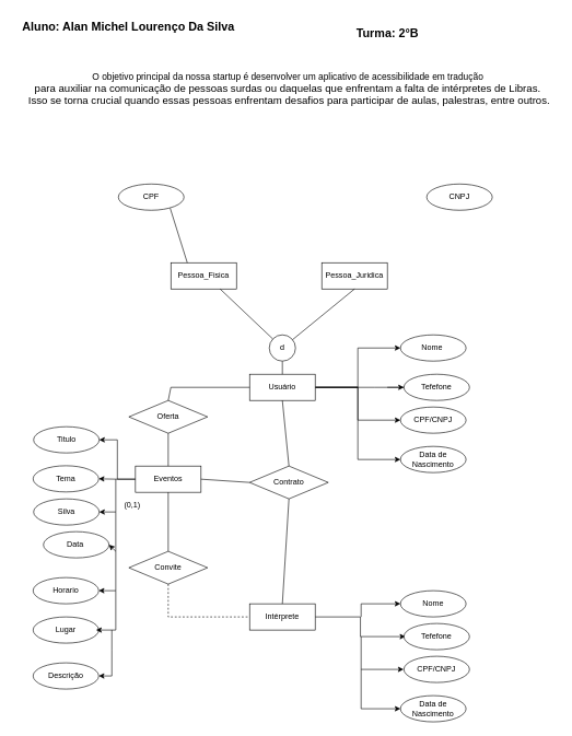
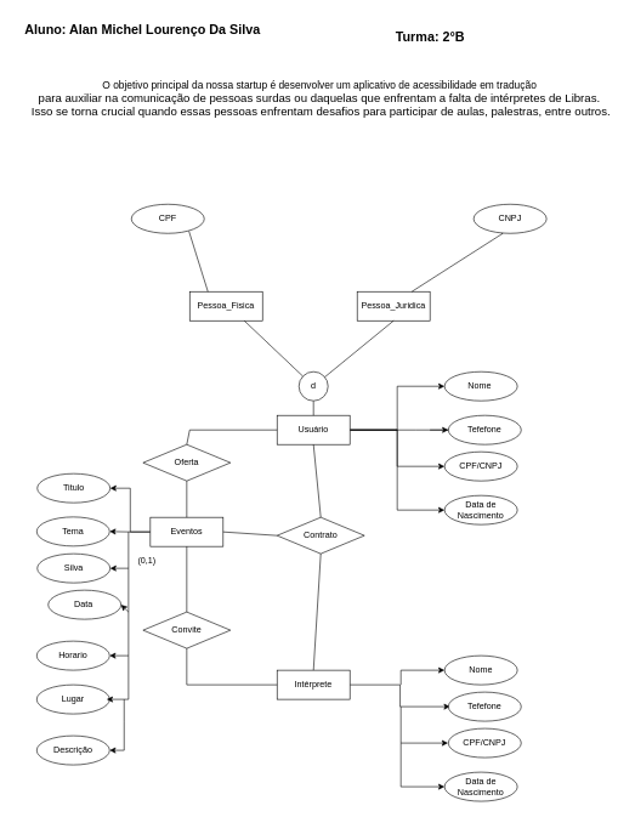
  <mxCell id="0" />
  <mxCell id="1" parent="0" />
  <mxCell id="2" style="edgeStyle=orthogonalEdgeStyle;rounded=0;orthogonalLoop=1;jettySize=auto;html=1;entryX=0;entryY=0.5;entryDx=0;entryDy=0;" parent="1" source="6" target="9" edge="1"><mxGeometry relative="1" as="geometry" /></mxCell>
  <mxCell id="3" style="edgeStyle=orthogonalEdgeStyle;rounded=0;orthogonalLoop=1;jettySize=auto;html=1;entryX=0;entryY=0.5;entryDx=0;entryDy=0;" parent="1" source="6" target="11" edge="1"><mxGeometry relative="1" as="geometry" /></mxCell>
  <mxCell id="4" style="edgeStyle=orthogonalEdgeStyle;rounded=0;orthogonalLoop=1;jettySize=auto;html=1;entryX=0;entryY=0.5;entryDx=0;entryDy=0;" parent="1" source="6" target="12" edge="1"><mxGeometry relative="1" as="geometry" /></mxCell>
  <mxCell id="5" style="edgeStyle=orthogonalEdgeStyle;rounded=0;orthogonalLoop=1;jettySize=auto;html=1;entryX=1;entryY=0.5;entryDx=0;entryDy=0;" parent="1" source="6" target="14" edge="1"><mxGeometry relative="1" as="geometry"><Array as="points"><mxPoint x="570" y="590" /><mxPoint x="570" y="590" /></Array></mxGeometry></mxCell>
  <mxCell id="6" value="Usuário" style="whiteSpace=wrap;html=1;align=center;" parent="1" vertex="1"><mxGeometry x="380" y="570" width="100" height="40" as="geometry" /></mxCell>
  <mxCell id="7" style="edgeStyle=orthogonalEdgeStyle;rounded=0;orthogonalLoop=1;jettySize=auto;html=1;entryX=0;entryY=0.5;entryDx=0;entryDy=0;" parent="1" source="8" edge="1"><mxGeometry relative="1" as="geometry"><Array as="points"><mxPoint x="549" y="940" /><mxPoint x="549" y="970" /></Array><mxPoint x="617.5" y="970" as="targetPoint" /></mxGeometry></mxCell>
  <mxCell id="8" value="Intérprete" style="whiteSpace=wrap;html=1;align=center;" parent="1" vertex="1"><mxGeometry x="380" y="920" width="100" height="40" as="geometry" /></mxCell>
  <mxCell id="9" value="Nome&amp;nbsp;" style="ellipse;whiteSpace=wrap;html=1;align=center;" parent="1" vertex="1"><mxGeometry x="610" y="510" width="100" height="40" as="geometry" /></mxCell>
  <mxCell id="10" value="CPF" style="ellipse;whiteSpace=wrap;html=1;align=center;" parent="1" vertex="1"><mxGeometry x="180" y="280" width="100" height="40" as="geometry" /></mxCell>
  <mxCell id="11" value="CPF/CNPJ" style="ellipse;whiteSpace=wrap;html=1;align=center;" parent="1" vertex="1"><mxGeometry x="610" y="620" width="100" height="40" as="geometry" /></mxCell>
  <mxCell id="12" value="Data de Nascimento" style="ellipse;whiteSpace=wrap;html=1;align=center;" parent="1" vertex="1"><mxGeometry x="610" y="680" width="100" height="40" as="geometry" /></mxCell>
  <mxCell id="13" style="edgeStyle=orthogonalEdgeStyle;rounded=0;orthogonalLoop=1;jettySize=auto;html=1;entryX=0;entryY=0.5;entryDx=0;entryDy=0;" parent="1" target="14" edge="1"><mxGeometry relative="1" as="geometry"><mxPoint x="610" y="600" as="targetPoint" /><mxPoint x="590" y="590" as="sourcePoint" /></mxGeometry></mxCell>
  <mxCell id="14" value="Tefefone" style="ellipse;whiteSpace=wrap;html=1;align=center;" parent="1" vertex="1"><mxGeometry x="615.25" y="570" width="100" height="40" as="geometry" /></mxCell>
  <mxCell id="15" value="Nome" style="ellipse;whiteSpace=wrap;html=1;align=center;" parent="1" vertex="1"><mxGeometry x="610" y="900" width="100" height="40" as="geometry" /></mxCell>
  <mxCell id="16" value="&lt;font style=&quot;font-size: 14px;&quot;&gt;O objetivo principal da nossa startup é desenvolver um aplicativo de acessibilidade em tradução&amp;nbsp;&lt;/font&gt;&lt;div&gt;&lt;font size=&quot;3&quot;&gt;para auxiliar na comunicação de pessoas surdas ou daquelas que enfrentam a falta de intérpretes de Libras.&amp;nbsp;&lt;/font&gt;&lt;/div&gt;&lt;div&gt;&lt;font size=&quot;3&quot;&gt;Isso se torna crucial quando essas pessoas enfrentam desafios para participar de aulas, palestras, entre outros.&lt;/font&gt;&lt;/div&gt;" style="text;html=1;align=center;verticalAlign=middle;resizable=0;points=[];autosize=1;strokeColor=none;fillColor=none;" parent="1" vertex="1"><mxGeometry x="30" y="100" width="820" height="70" as="geometry" /></mxCell>
  <mxCell id="17" value="&lt;b&gt;&lt;font style=&quot;font-size: 18px;&quot;&gt;Aluno: Alan Michel Lourenço Da Silva&lt;/font&gt;&lt;/b&gt;" style="text;html=1;align=center;verticalAlign=middle;resizable=0;points=[];autosize=1;strokeColor=none;fillColor=none;" parent="1" vertex="1"><mxGeometry x="20" y="20" width="350" height="40" as="geometry" /></mxCell>
  <mxCell id="18" value="&lt;b&gt;&lt;font style=&quot;font-size: 18px;&quot;&gt;Turma: 2°B&lt;/font&gt;&lt;/b&gt;" style="text;html=1;align=center;verticalAlign=middle;resizable=0;points=[];autosize=1;strokeColor=none;fillColor=none;" parent="1" vertex="1"><mxGeometry x="530" y="30" width="120" height="40" as="geometry" /></mxCell>
  <mxCell id="19" value="Pessoa_Fisica" style="whiteSpace=wrap;html=1;align=center;" parent="1" vertex="1"><mxGeometry x="260" y="400" width="100" height="40" as="geometry" /></mxCell>
  <mxCell id="20" value="Pessoa_Juridica" style="whiteSpace=wrap;html=1;align=center;" parent="1" vertex="1"><mxGeometry x="490" y="400" width="100" height="40" as="geometry" /></mxCell>
  <mxCell id="21" value="" style="endArrow=none;html=1;rounded=0;exitX=0.5;exitY=0;exitDx=0;exitDy=0;" parent="1" source="6" target="22" edge="1"><mxGeometry relative="1" as="geometry"><mxPoint x="340" y="550" as="sourcePoint" /><mxPoint x="430" y="520" as="targetPoint" /></mxGeometry></mxCell>
  <mxCell id="22" value="d" style="ellipse;whiteSpace=wrap;html=1;aspect=fixed;" parent="1" vertex="1"><mxGeometry x="410" y="510" width="40" height="40" as="geometry" /></mxCell>
  <mxCell id="23" value="" style="endArrow=none;html=1;rounded=0;exitX=0.75;exitY=1;exitDx=0;exitDy=0;" parent="1" source="19" target="22" edge="1"><mxGeometry relative="1" as="geometry"><mxPoint x="340" y="550" as="sourcePoint" /><mxPoint x="500" y="550" as="targetPoint" /></mxGeometry></mxCell>
  <mxCell id="24" value="" style="endArrow=none;html=1;rounded=0;entryX=0.5;entryY=1;entryDx=0;entryDy=0;" parent="1" source="22" target="20" edge="1"><mxGeometry relative="1" as="geometry"><mxPoint x="340" y="550" as="sourcePoint" /><mxPoint x="500" y="550" as="targetPoint" /></mxGeometry></mxCell>
  <mxCell id="25" value="" style="endArrow=none;html=1;rounded=0;exitX=0.79;exitY=0.925;exitDx=0;exitDy=0;exitPerimeter=0;entryX=0.25;entryY=0;entryDx=0;entryDy=0;" parent="1" source="10" target="19" edge="1"><mxGeometry relative="1" as="geometry"><mxPoint x="340" y="550" as="sourcePoint" /><mxPoint x="500" y="550" as="targetPoint" /></mxGeometry></mxCell>
  <mxCell id="26" value="" style="endArrow=classic;html=1;rounded=0;entryX=0;entryY=0.5;entryDx=0;entryDy=0;" parent="1" target="15" edge="1"><mxGeometry width="50" height="50" relative="1" as="geometry"><mxPoint x="550" y="940" as="sourcePoint" /><mxPoint x="585" y="880" as="targetPoint" /><Array as="points"><mxPoint x="550" y="920" /></Array></mxGeometry></mxCell>
  <mxCell id="27" value="" style="endArrow=classic;html=1;rounded=0;" parent="1" edge="1"><mxGeometry width="50" height="50" relative="1" as="geometry"><mxPoint x="550" y="970" as="sourcePoint" /><mxPoint x="614.75" y="1020" as="targetPoint" /><Array as="points"><mxPoint x="550" y="1020" /></Array></mxGeometry></mxCell>
  <mxCell id="28" style="edgeStyle=orthogonalEdgeStyle;rounded=0;orthogonalLoop=1;jettySize=auto;html=1;exitX=0;exitY=0.5;exitDx=0;exitDy=0;entryX=1;entryY=0.5;entryDx=0;entryDy=0;" parent="1" source="30" target="31" edge="1"><mxGeometry relative="1" as="geometry" /></mxCell>
  <mxCell id="29" style="edgeStyle=orthogonalEdgeStyle;rounded=0;orthogonalLoop=1;jettySize=auto;html=1;exitX=0;exitY=0.5;exitDx=0;exitDy=0;entryX=1;entryY=0.5;entryDx=0;entryDy=0;" parent="1" source="30" target="34" edge="1"><mxGeometry relative="1" as="geometry" /></mxCell>
  <mxCell id="30" value="Eventos" style="rounded=0;whiteSpace=wrap;html=1;" parent="1" vertex="1"><mxGeometry x="206" y="710" width="100" height="40" as="geometry" /></mxCell>
  <mxCell id="31" value="Titulo" style="ellipse;whiteSpace=wrap;html=1;align=center;" parent="1" vertex="1"><mxGeometry x="50.71" y="650" width="100" height="40" as="geometry" /></mxCell>
  <mxCell id="32" value="Silva" style="ellipse;whiteSpace=wrap;html=1;align=center;" parent="1" vertex="1"><mxGeometry x="50.71" y="760" width="100" height="40" as="geometry" /></mxCell>
  <mxCell id="33" value="Data&amp;nbsp;" style="ellipse;whiteSpace=wrap;html=1;align=center;" parent="1" vertex="1"><mxGeometry x="65.71" y="810" width="100" height="40" as="geometry" /></mxCell>
  <mxCell id="34" value="Tema" style="ellipse;whiteSpace=wrap;html=1;align=center;" parent="1" vertex="1"><mxGeometry x="50" y="709.5" width="100" height="40" as="geometry" /></mxCell>
  <mxCell id="35" value="" style="endArrow=classic;html=1;rounded=0;entryX=1;entryY=0.5;entryDx=0;entryDy=0;" parent="1" target="36" edge="1"><mxGeometry width="50" height="50" relative="1" as="geometry"><mxPoint x="176" y="840" as="sourcePoint" /><mxPoint x="326" y="780" as="targetPoint" /><Array as="points"><mxPoint x="176" y="900" /></Array></mxGeometry></mxCell>
  <mxCell id="36" value="Horario" style="ellipse;whiteSpace=wrap;html=1;align=center;" parent="1" vertex="1"><mxGeometry x="50" y="880" width="100" height="40" as="geometry" /></mxCell>
  <mxCell id="37" value="" style="endArrow=classic;html=1;rounded=0;entryX=1;entryY=0.5;entryDx=0;entryDy=0;" parent="1" target="33" edge="1"><mxGeometry width="50" height="50" relative="1" as="geometry"><mxPoint x="176" y="780" as="sourcePoint" /><mxPoint x="326" y="780" as="targetPoint" /><Array as="points"><mxPoint x="176" y="840" /></Array></mxGeometry></mxCell>
  <mxCell id="38" value="" style="endArrow=classic;html=1;rounded=0;entryX=1;entryY=0.5;entryDx=0;entryDy=0;" parent="1" target="32" edge="1"><mxGeometry width="50" height="50" relative="1" as="geometry"><mxPoint x="176" y="730" as="sourcePoint" /><mxPoint x="326" y="780" as="targetPoint" /><Array as="points"><mxPoint x="176" y="780" /></Array></mxGeometry></mxCell>
  <mxCell id="39" value="(0,1)" style="text;html=1;align=center;verticalAlign=middle;resizable=0;points=[];autosize=1;strokeColor=none;fillColor=none;" parent="1" vertex="1"><mxGeometry x="176" y="755" width="50" height="30" as="geometry" /></mxCell>
  <mxCell id="40" value="CNPJ" style="ellipse;whiteSpace=wrap;html=1;align=center;" vertex="1" parent="1"><mxGeometry x="650" y="280" width="100" height="40" as="geometry" /></mxCell>
+ <mxCell id="41" value="" style="endArrow=none;html=1;rounded=0;entryX=0.39;entryY=1;entryDx=0;entryDy=0;entryPerimeter=0;exitX=0.75;exitY=0;exitDx=0;exitDy=0;" edge="1" parent="1" source="20" target="40"><mxGeometry width="50" height="50" relative="1" as="geometry"><mxPoint x="440" y="480" as="sourcePoint" /><mxPoint x="490" y="430" as="targetPoint" /><Array as="points"><mxPoint x="690" y="320" /></Array></mxGeometry></mxCell>
  <mxCell id="42" value="Oferta" style="rhombus;whiteSpace=wrap;html=1;direction=south;" vertex="1" parent="1"><mxGeometry x="196" y="610" width="120" height="50" as="geometry" /></mxCell>
  <mxCell id="43" value="" style="endArrow=none;html=1;rounded=0;exitX=0;exitY=0.5;exitDx=0;exitDy=0;entryX=0;entryY=0.5;entryDx=0;entryDy=0;" edge="1" parent="1" source="42" target="6"><mxGeometry width="50" height="50" relative="1" as="geometry"><mxPoint x="320" y="610" as="sourcePoint" /><mxPoint x="370" y="560" as="targetPoint" /><Array as="points"><mxPoint x="260" y="590" /></Array></mxGeometry></mxCell>
  <mxCell id="44" value="" style="endArrow=none;html=1;rounded=0;exitX=0.5;exitY=0;exitDx=0;exitDy=0;entryX=1;entryY=0.5;entryDx=0;entryDy=0;" edge="1" parent="1" source="30" target="42"><mxGeometry width="50" height="50" relative="1" as="geometry"><mxPoint x="320" y="610" as="sourcePoint" /><mxPoint x="370" y="560" as="targetPoint" /></mxGeometry></mxCell>
  <mxCell id="45" value="Convite" style="rhombus;whiteSpace=wrap;html=1;direction=south;" vertex="1" parent="1"><mxGeometry x="196" y="840" width="120" height="50" as="geometry" /></mxCell>
  <mxCell id="46" value="" style="endArrow=none;html=1;rounded=0;exitX=0;exitY=0.5;exitDx=0;exitDy=0;entryX=0.5;entryY=1;entryDx=0;entryDy=0;" edge="1" parent="1" source="45" target="30"><mxGeometry width="50" height="50" relative="1" as="geometry"><mxPoint x="320" y="810" as="sourcePoint" /><mxPoint x="370" y="760" as="targetPoint" /></mxGeometry></mxCell>
- <mxCell id="47" value="" style="endArrow=none;html=1;rounded=0;exitX=1;exitY=0.5;exitDx=0;exitDy=0;entryX=0;entryY=0.5;entryDx=0;entryDy=0;dashed=1;" edge="1" parent="1" source="45" target="8"><mxGeometry width="50" height="50" relative="1" as="geometry"><mxPoint x="320" y="810" as="sourcePoint" /><mxPoint x="370" y="760" as="targetPoint" /><Array as="points"><mxPoint x="256" y="940" /></Array></mxGeometry></mxCell>
+ <mxCell id="47" value="" style="endArrow=none;html=1;rounded=0;exitX=1;exitY=0.5;exitDx=0;exitDy=0;entryX=0;entryY=0.5;entryDx=0;entryDy=0;" edge="1" parent="1" source="45" target="8"><mxGeometry width="50" height="50" relative="1" as="geometry"><mxPoint x="320" y="810" as="sourcePoint" /><mxPoint x="370" y="760" as="targetPoint" /><Array as="points"><mxPoint x="256" y="940" /></Array></mxGeometry></mxCell>
  <mxCell id="48" value="Contrato" style="rhombus;whiteSpace=wrap;html=1;direction=south;" vertex="1" parent="1"><mxGeometry x="380" y="710" width="120" height="50" as="geometry" /></mxCell>
  <mxCell id="49" value="" style="endArrow=none;html=1;rounded=0;entryX=0.5;entryY=1;entryDx=0;entryDy=0;exitX=0;exitY=0.5;exitDx=0;exitDy=0;" edge="1" parent="1" source="48" target="6"><mxGeometry width="50" height="50" relative="1" as="geometry"><mxPoint x="320" y="810" as="sourcePoint" /><mxPoint x="370" y="760" as="targetPoint" /></mxGeometry></mxCell>
  <mxCell id="50" value="" style="endArrow=none;html=1;rounded=0;entryX=0.5;entryY=1;entryDx=0;entryDy=0;exitX=1;exitY=0.5;exitDx=0;exitDy=0;" edge="1" parent="1" source="30" target="48"><mxGeometry width="50" height="50" relative="1" as="geometry"><mxPoint x="310" y="735" as="sourcePoint" /><mxPoint x="370" y="760" as="targetPoint" /></mxGeometry></mxCell>
  <mxCell id="51" value="" style="endArrow=none;html=1;rounded=0;entryX=1;entryY=0.5;entryDx=0;entryDy=0;exitX=0.5;exitY=0;exitDx=0;exitDy=0;" edge="1" parent="1" source="8" target="48"><mxGeometry width="50" height="50" relative="1" as="geometry"><mxPoint x="320" y="810" as="sourcePoint" /><mxPoint x="370" y="760" as="targetPoint" /></mxGeometry></mxCell>
  <mxCell id="52" value="Lugar" style="ellipse;whiteSpace=wrap;html=1;align=center;" vertex="1" parent="1"><mxGeometry x="50" y="940" width="100" height="40" as="geometry" /></mxCell>
  <mxCell id="53" value="Descrição" style="ellipse;whiteSpace=wrap;html=1;align=center;" vertex="1" parent="1"><mxGeometry x="50" y="1010" width="100" height="40" as="geometry" /></mxCell>
  <mxCell id="54" value="" style="endArrow=classic;html=1;rounded=0;entryX=1;entryY=0.5;entryDx=0;entryDy=0;" edge="1" parent="1"><mxGeometry width="50" height="50" relative="1" as="geometry"><mxPoint x="176" y="900" as="sourcePoint" /><mxPoint x="146" y="960" as="targetPoint" /><Array as="points"><mxPoint x="176" y="960" /></Array></mxGeometry></mxCell>
  <mxCell id="55" value="" style="endArrow=classic;html=1;rounded=0;entryX=1;entryY=0.5;entryDx=0;entryDy=0;" edge="1" parent="1" target="53"><mxGeometry width="50" height="50" relative="1" as="geometry"><mxPoint x="170" y="960" as="sourcePoint" /><mxPoint x="370" y="840" as="targetPoint" /><Array as="points"><mxPoint x="170" y="990" /><mxPoint x="170" y="1030" /></Array></mxGeometry></mxCell>
  <mxCell id="56" value="CPF/CNPJ" style="ellipse;whiteSpace=wrap;html=1;align=center;" vertex="1" parent="1"><mxGeometry x="615.25" y="1000" width="100" height="40" as="geometry" /></mxCell>
  <mxCell id="57" value="Data de Nascimento" style="ellipse;whiteSpace=wrap;html=1;align=center;" vertex="1" parent="1"><mxGeometry x="610" y="1060" width="100" height="40" as="geometry" /></mxCell>
  <mxCell id="58" value="Tefefone" style="ellipse;whiteSpace=wrap;html=1;align=center;" vertex="1" parent="1"><mxGeometry x="615.25" y="950" width="100" height="40" as="geometry" /></mxCell>
  <mxCell id="59" value="" style="endArrow=classic;html=1;rounded=0;entryX=0;entryY=0.5;entryDx=0;entryDy=0;" edge="1" parent="1" target="57"><mxGeometry width="50" height="50" relative="1" as="geometry"><mxPoint x="550" y="1020" as="sourcePoint" /><mxPoint x="370" y="940" as="targetPoint" /><Array as="points"><mxPoint x="550" y="1080" /></Array></mxGeometry></mxCell>
